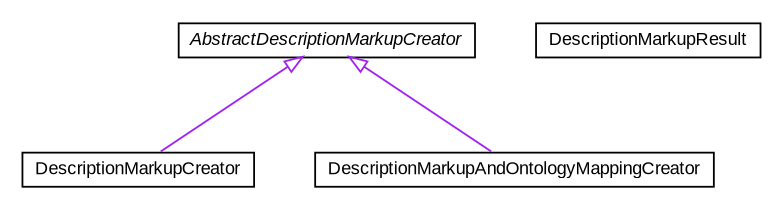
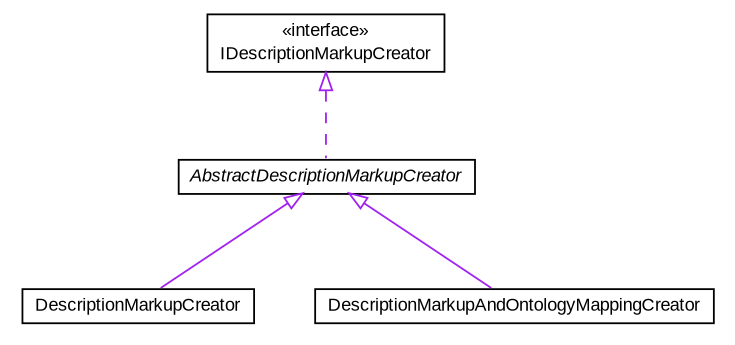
  digraph {
    nodesep=0.25
    ranksep=0.5
    node [fontcolor=black fontname=arial fontsize=10.0 shape=plaintext]
    edge [arrowtail=empty dir=back fontname=arial fontsize=10 headport=p labelfontname=arial labelfontsize=10 tailport=p color=purple]
+   n1 [label=<<table title="edu.arizona.biosemantics.semanticmarkup.markupelement.description.markup.IDescriptionMarkupCreator" border="0" cellborder="1" cellspacing="0" cellpadding="2" port="p" href="./IDescriptionMarkupCreator.html"> 		<tr><td><table border="0" cellspacing="0" cellpadding="1"> <tr><td align="center" balign="center"> &#171;interface&#187; </td></tr> <tr><td align="center" balign="center"> IDescriptionMarkupCreator </td></tr> 		</table></td></tr> 		</table>>]
    n2 [label=<<table title="edu.arizona.biosemantics.semanticmarkup.markupelement.description.markup.AbstractDescriptionMarkupCreator" border="0" cellborder="1" cellspacing="0" cellpadding="2" port="p" href="./AbstractDescriptionMarkupCreator.html"> 		<tr><td><table border="0" cellspacing="0" cellpadding="1"> <tr><td align="center" balign="center"><font face="arial italic"> AbstractDescriptionMarkupCreator </font></td></tr> 		</table></td></tr> 		</table>>]
-   n3 [label=<<table title="edu.arizona.biosemantics.semanticmarkup.markupelement.description.markup.DescriptionMarkupResult" border="0" cellborder="1" cellspacing="0" cellpadding="2" port="p" href="./DescriptionMarkupResult.html"> 		<tr><td><table border="0" cellspacing="0" cellpadding="1"> <tr><td align="center" balign="center"> DescriptionMarkupResult </td></tr> 		</table></td></tr> 		</table>>]
    n4 [label=<<table title="edu.arizona.biosemantics.semanticmarkup.markupelement.description.markup.DescriptionMarkupCreator" border="0" cellborder="1" cellspacing="0" cellpadding="2" port="p" href="./DescriptionMarkupCreator.html"> 		<tr><td><table border="0" cellspacing="0" cellpadding="1"> <tr><td align="center" balign="center"> DescriptionMarkupCreator </td></tr> 		</table></td></tr> 		</table>>]
    n5 [label=<<table title="edu.arizona.biosemantics.semanticmarkup.markupelement.description.markup.DescriptionMarkupAndOntologyMappingCreator" border="0" cellborder="1" cellspacing="0" cellpadding="2" port="p" href="./DescriptionMarkupAndOntologyMappingCreator.html"> 		<tr><td><table border="0" cellspacing="0" cellpadding="1"> <tr><td align="center" balign="center"> DescriptionMarkupAndOntologyMappingCreator </td></tr> 		</table></td></tr> 		</table>>]
+   n1 -> n2 [style=dashed]
    n2 -> n4
    n2 -> n5
  }
